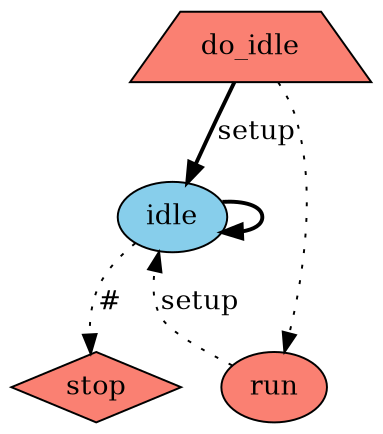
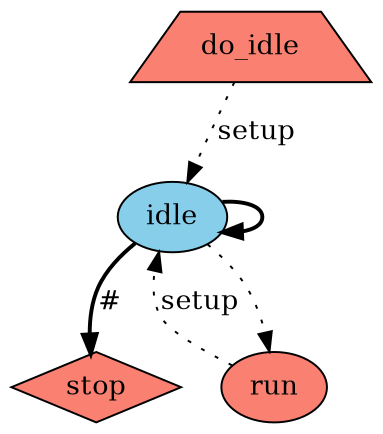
  digraph {
    node [fillcolor=salmon shape=ellipse style=filled]
    edge [style=dotted]
    n1 [label=do_idle shape=trapezium]
    idle [fillcolor=skyblue]
    run
    stop [shape=diamond]
-   n1 -> idle [label=setup style=bold]
+   n1 -> idle [label=setup]
    idle -> idle [style=bold]
-   n1 -> run
-   idle -> stop [label="#"]
+   idle -> run
+   idle -> stop [label="#" style=bold]
    run -> idle [label=setup]
  }
